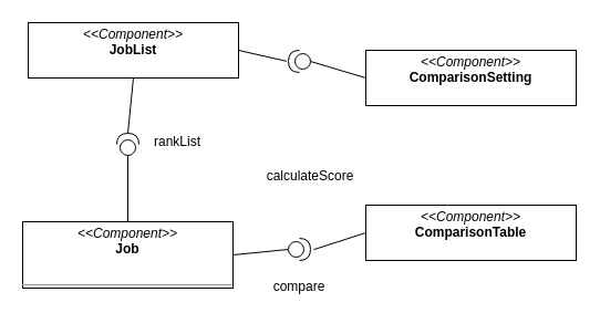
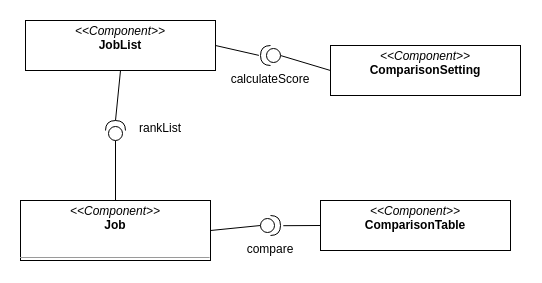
  <mxCell id="0" />
  <mxCell id="1" parent="0" />
  <mxCell id="2" style="edgeStyle=none;rounded=0;orthogonalLoop=1;jettySize=auto;html=1;exitX=1;exitY=0.5;exitDx=0;exitDy=0;entryX=1.08;entryY=0.506;entryDx=0;entryDy=0;entryPerimeter=0;startArrow=none;startFill=0;endArrow=none;endFill=0;" edge="1" parent="1" source="4" target="15"><mxGeometry relative="1" as="geometry" /></mxCell>
  <mxCell id="3" style="edgeStyle=none;rounded=0;orthogonalLoop=1;jettySize=auto;html=1;exitX=0.5;exitY=1;exitDx=0;exitDy=0;entryX=1;entryY=0.5;entryDx=0;entryDy=0;entryPerimeter=0;startArrow=none;startFill=0;endArrow=none;endFill=0;" edge="1" parent="1" source="4" target="12"><mxGeometry relative="1" as="geometry" /></mxCell>
  <mxCell id="4" value="&lt;p style=&quot;margin: 0px ; margin-top: 4px ; text-align: center&quot;&gt;&lt;i&gt;&amp;lt;&amp;lt;Component&amp;gt;&amp;gt;&lt;/i&gt;&lt;br&gt;&lt;b&gt;JobList&lt;/b&gt;&lt;/p&gt;&lt;p style=&quot;margin: 0px ; margin-top: 4px ; text-align: center&quot;&gt;&lt;b&gt;&lt;br&gt;&lt;/b&gt;&lt;/p&gt;&lt;hr size=&quot;1&quot;&gt;" style="verticalAlign=top;align=left;overflow=fill;fontSize=12;fontFamily=Helvetica;html=1;rounded=0;shadow=0;comic=0;labelBackgroundColor=none;strokeWidth=1;" parent="1" vertex="1"><mxGeometry x="25" y="20" width="190" height="50" as="geometry" /></mxCell>
  <mxCell id="5" style="edgeStyle=none;rounded=0;orthogonalLoop=1;jettySize=auto;html=1;exitX=0.5;exitY=0;exitDx=0;exitDy=0;entryX=0;entryY=0.5;entryDx=0;entryDy=0;entryPerimeter=0;startArrow=none;startFill=0;endArrow=none;endFill=0;" edge="1" parent="1" source="7" target="12"><mxGeometry relative="1" as="geometry" /></mxCell>
  <mxCell id="6" style="edgeStyle=none;rounded=0;orthogonalLoop=1;jettySize=auto;html=1;exitX=1;exitY=0.5;exitDx=0;exitDy=0;entryX=0;entryY=0.5;entryDx=0;entryDy=0;entryPerimeter=0;startArrow=none;startFill=0;endArrow=none;endFill=0;" edge="1" parent="1" source="7" target="14"><mxGeometry relative="1" as="geometry" /></mxCell>
  <mxCell id="7" value="&lt;p style=&quot;margin: 0px ; margin-top: 4px ; text-align: center&quot;&gt;&lt;i&gt;&amp;lt;&amp;lt;Component&amp;gt;&amp;gt;&lt;/i&gt;&lt;br&gt;&lt;b&gt;Job&lt;/b&gt;&lt;/p&gt;&lt;p style=&quot;margin: 0px ; margin-top: 4px ; text-align: center&quot;&gt;&lt;b&gt;&lt;br&gt;&lt;/b&gt;&lt;/p&gt;&lt;hr size=&quot;1&quot;&gt;" style="verticalAlign=top;align=left;overflow=fill;fontSize=12;fontFamily=Helvetica;html=1;rounded=0;shadow=0;comic=0;labelBackgroundColor=none;strokeWidth=1;" vertex="1" parent="1"><mxGeometry x="20" y="200" width="190" height="60" as="geometry" /></mxCell>
  <mxCell id="8" style="edgeStyle=none;rounded=0;orthogonalLoop=1;jettySize=auto;html=1;exitX=0;exitY=0.5;exitDx=0;exitDy=0;entryX=0;entryY=0.5;entryDx=0;entryDy=0;entryPerimeter=0;startArrow=none;startFill=0;endArrow=none;endFill=0;" edge="1" parent="1" source="9" target="15"><mxGeometry relative="1" as="geometry" /></mxCell>
  <mxCell id="9" value="&lt;p style=&quot;margin: 0px ; margin-top: 4px ; text-align: center&quot;&gt;&lt;i&gt;&amp;lt;&amp;lt;Component&amp;gt;&amp;gt;&lt;/i&gt;&lt;br&gt;&lt;b&gt;ComparisonSetting&lt;/b&gt;&lt;/p&gt;&lt;p style=&quot;margin: 0px ; margin-top: 4px ; text-align: center&quot;&gt;&lt;b&gt;&lt;br&gt;&lt;/b&gt;&lt;/p&gt;&lt;hr size=&quot;1&quot;&gt;" style="verticalAlign=top;align=left;overflow=fill;fontSize=12;fontFamily=Helvetica;html=1;rounded=0;shadow=0;comic=0;labelBackgroundColor=none;strokeWidth=1;" vertex="1" parent="1"><mxGeometry x="330" y="45" width="190" height="50" as="geometry" /></mxCell>
  <mxCell id="10" style="edgeStyle=none;rounded=0;orthogonalLoop=1;jettySize=auto;html=1;exitX=0;exitY=0.5;exitDx=0;exitDy=0;entryX=1.14;entryY=0.51;entryDx=0;entryDy=0;entryPerimeter=0;startArrow=none;startFill=0;endArrow=none;endFill=0;" edge="1" parent="1" source="11" target="14"><mxGeometry relative="1" as="geometry" /></mxCell>
- <mxCell id="11" value="&lt;p style=&quot;margin: 0px ; margin-top: 4px ; text-align: center&quot;&gt;&lt;i&gt;&amp;lt;&amp;lt;Component&amp;gt;&amp;gt;&lt;/i&gt;&lt;br&gt;&lt;b&gt;ComparisonTable&lt;/b&gt;&lt;/p&gt;&lt;p style=&quot;margin: 0px ; margin-top: 4px ; text-align: center&quot;&gt;&lt;b&gt;&lt;br&gt;&lt;/b&gt;&lt;/p&gt;&lt;hr size=&quot;1&quot;&gt;" style="verticalAlign=top;align=left;overflow=fill;fontSize=12;fontFamily=Helvetica;html=1;rounded=0;shadow=0;comic=0;labelBackgroundColor=none;strokeWidth=1;" vertex="1" parent="1"><mxGeometry x="330" y="185" width="190" height="50" as="geometry" /></mxCell>
+ <mxCell id="11" value="&lt;p style=&quot;margin: 0px ; margin-top: 4px ; text-align: center&quot;&gt;&lt;i&gt;&amp;lt;&amp;lt;Component&amp;gt;&amp;gt;&lt;/i&gt;&lt;br&gt;&lt;b&gt;ComparisonTable&lt;/b&gt;&lt;/p&gt;&lt;p style=&quot;margin: 0px ; margin-top: 4px ; text-align: center&quot;&gt;&lt;b&gt;&lt;br&gt;&lt;/b&gt;&lt;/p&gt;&lt;hr size=&quot;1&quot;&gt;" style="verticalAlign=top;align=left;overflow=fill;fontSize=12;fontFamily=Helvetica;html=1;rounded=0;shadow=0;comic=0;labelBackgroundColor=none;strokeWidth=1;" vertex="1" parent="1"><mxGeometry x="320" y="200" width="190" height="50" as="geometry" /></mxCell>
  <mxCell id="12" value="" style="shape=providedRequiredInterface;html=1;verticalLabelPosition=bottom;strokeColor=#000000;rotation=-90;" vertex="1" parent="1"><mxGeometry x="105" y="120" width="20" height="20" as="geometry" /></mxCell>
  <mxCell id="13" value="rankList" style="text;align=center;fontStyle=0;verticalAlign=middle;spacingLeft=3;spacingRight=3;strokeColor=none;rotatable=0;points=[[0,0.5],[1,0.5]];portConstraint=eastwest;" vertex="1" parent="1"><mxGeometry x="120" y="114" width="80" height="26" as="geometry" /></mxCell>
  <mxCell id="14" value="" style="shape=providedRequiredInterface;html=1;verticalLabelPosition=bottom;strokeColor=#000000;rotation=0;" vertex="1" parent="1"><mxGeometry x="260" y="215" width="20" height="20" as="geometry" /></mxCell>
  <mxCell id="15" value="" style="shape=providedRequiredInterface;html=1;verticalLabelPosition=bottom;strokeColor=#000000;rotation=-180;" vertex="1" parent="1"><mxGeometry x="260" y="45" width="20" height="20" as="geometry" /></mxCell>
- <mxCell id="16" value="calculateScore" style="text;align=center;fontStyle=0;verticalAlign=middle;spacingLeft=3;spacingRight=3;strokeColor=none;rotatable=0;points=[[0,0.5],[1,0.5]];portConstraint=eastwest;" vertex="1" parent="1"><mxGeometry x="240" y="145" width="80" height="26" as="geometry" /></mxCell>
- <mxCell id="17" value="compare" style="text;align=center;fontStyle=0;verticalAlign=middle;spacingLeft=3;spacingRight=3;strokeColor=none;rotatable=0;points=[[0,0.5],[1,0.5]];portConstraint=eastwest;" vertex="1" parent="1"><mxGeometry x="230" y="245" width="80" height="26" as="geometry" /></mxCell>
+ <mxCell id="16" value="calculateScore" style="text;align=center;fontStyle=0;verticalAlign=middle;spacingLeft=3;spacingRight=3;strokeColor=none;rotatable=0;points=[[0,0.5],[1,0.5]];portConstraint=eastwest;" vertex="1" parent="1"><mxGeometry x="230" y="65" width="80" height="26" as="geometry" /></mxCell>
+ <mxCell id="17" value="compare" style="text;align=center;fontStyle=0;verticalAlign=middle;spacingLeft=3;spacingRight=3;strokeColor=none;rotatable=0;points=[[0,0.5],[1,0.5]];portConstraint=eastwest;" vertex="1" parent="1"><mxGeometry x="230" y="235" width="80" height="26" as="geometry" /></mxCell>
